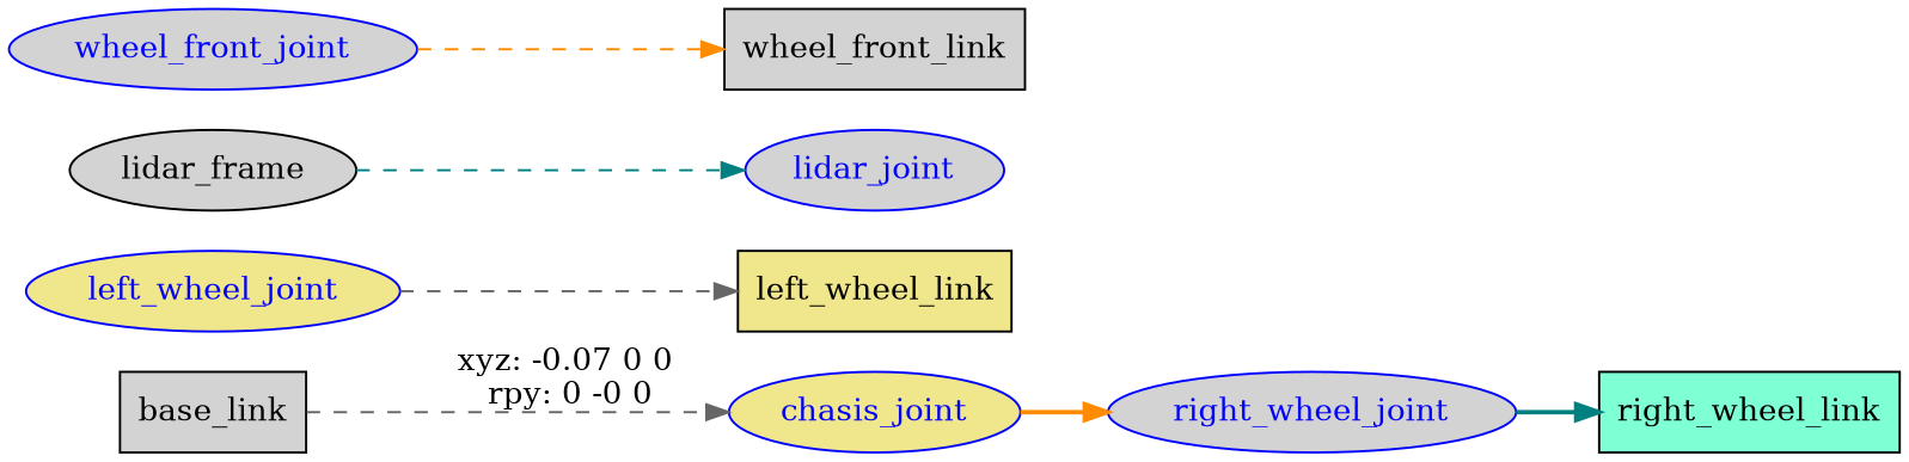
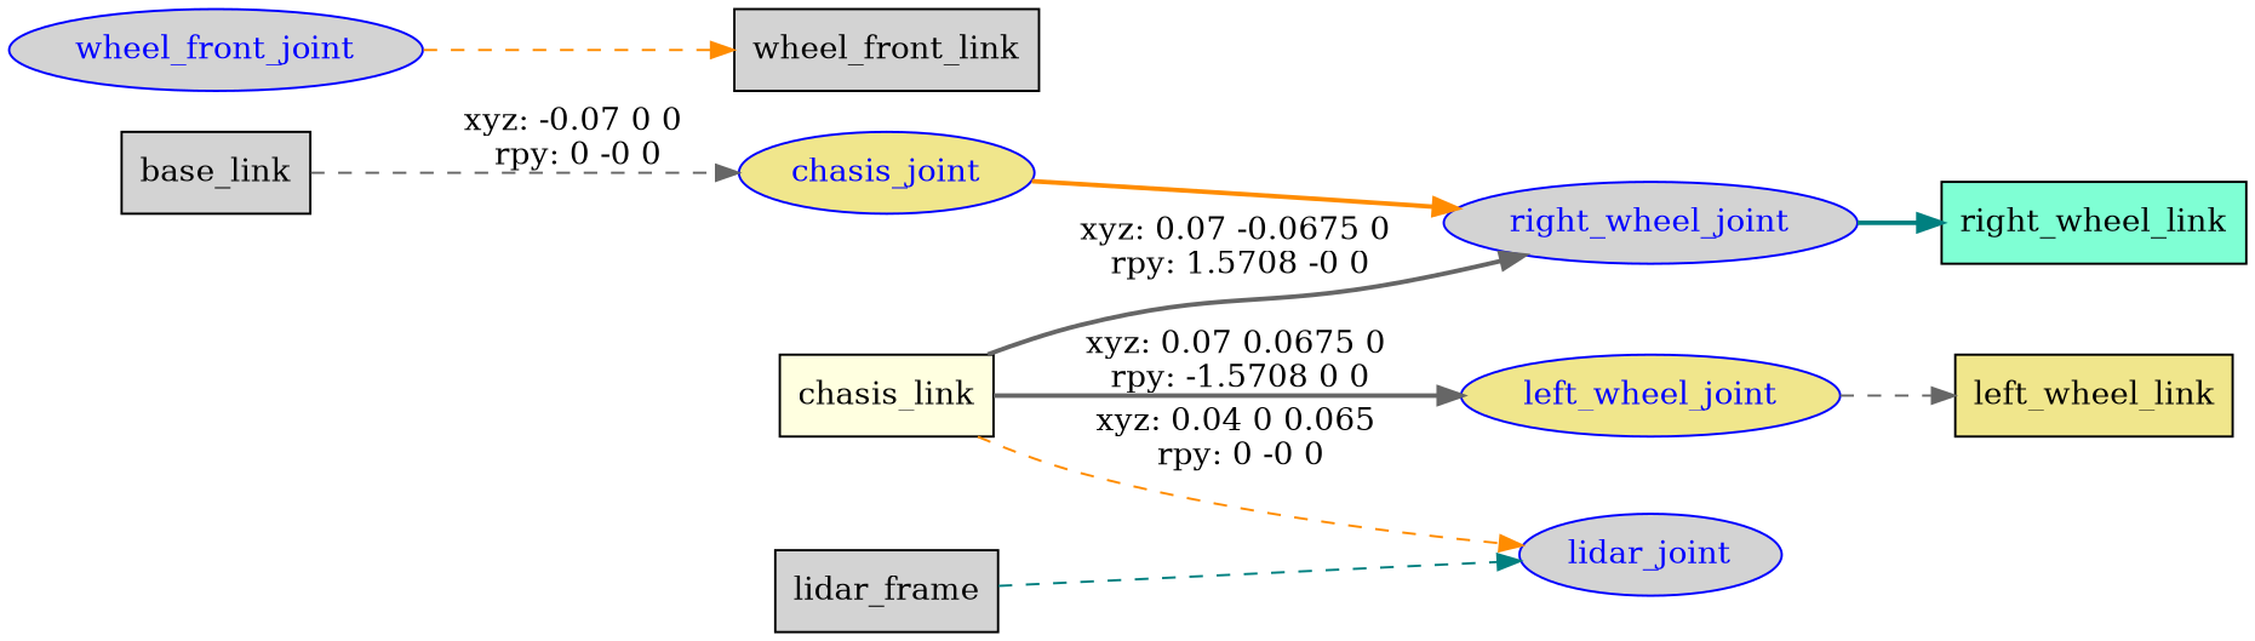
  digraph {
    rankdir=LR
    node [fillcolor=lightgrey shape=box style=filled]
    edge [color=gray40 style=dashed]
    n1 [label=base_link]
    chasis_joint [color=blue fillcolor=khaki fontcolor=blue shape=ellipse]
    right_wheel_joint [color=blue fontcolor=blue shape=ellipse]
+   n4 [fillcolor=lightyellow label=chasis_link]
    left_wheel_joint [color=blue fillcolor=khaki fontcolor=blue shape=ellipse]
    lidar_joint [color=blue fontcolor=blue shape=ellipse]
    n7 [fillcolor=khaki label=left_wheel_link]
    n8 [fillcolor=aquamarine label=right_wheel_link]
    wheel_front_joint [color=blue fontcolor=blue shape=ellipse]
    n10 [label=wheel_front_link]
-   n11 [label=lidar_frame shape=ellipse]
+   n11 [label=lidar_frame]
    n1 -> chasis_joint [label="xyz: -0.07 0 0 \nrpy: 0 -0 0"]
    chasis_joint -> right_wheel_joint [color=darkorange style=bold]
    right_wheel_joint -> n8 [color=teal style=bold]
+   n4 -> right_wheel_joint [label="xyz: 0.07 -0.0675 0 \nrpy: 1.5708 -0 0" style=bold]
+   n4 -> left_wheel_joint [label="xyz: 0.07 0.0675 0 \nrpy: -1.5708 0 0" style=bold]
+   n4 -> lidar_joint [color=darkorange label="xyz: 0.04 0 0.065 \nrpy: 0 -0 0"]
    left_wheel_joint -> n7
    wheel_front_joint -> n10 [color=darkorange]
    n11 -> lidar_joint [color=teal]
  }
